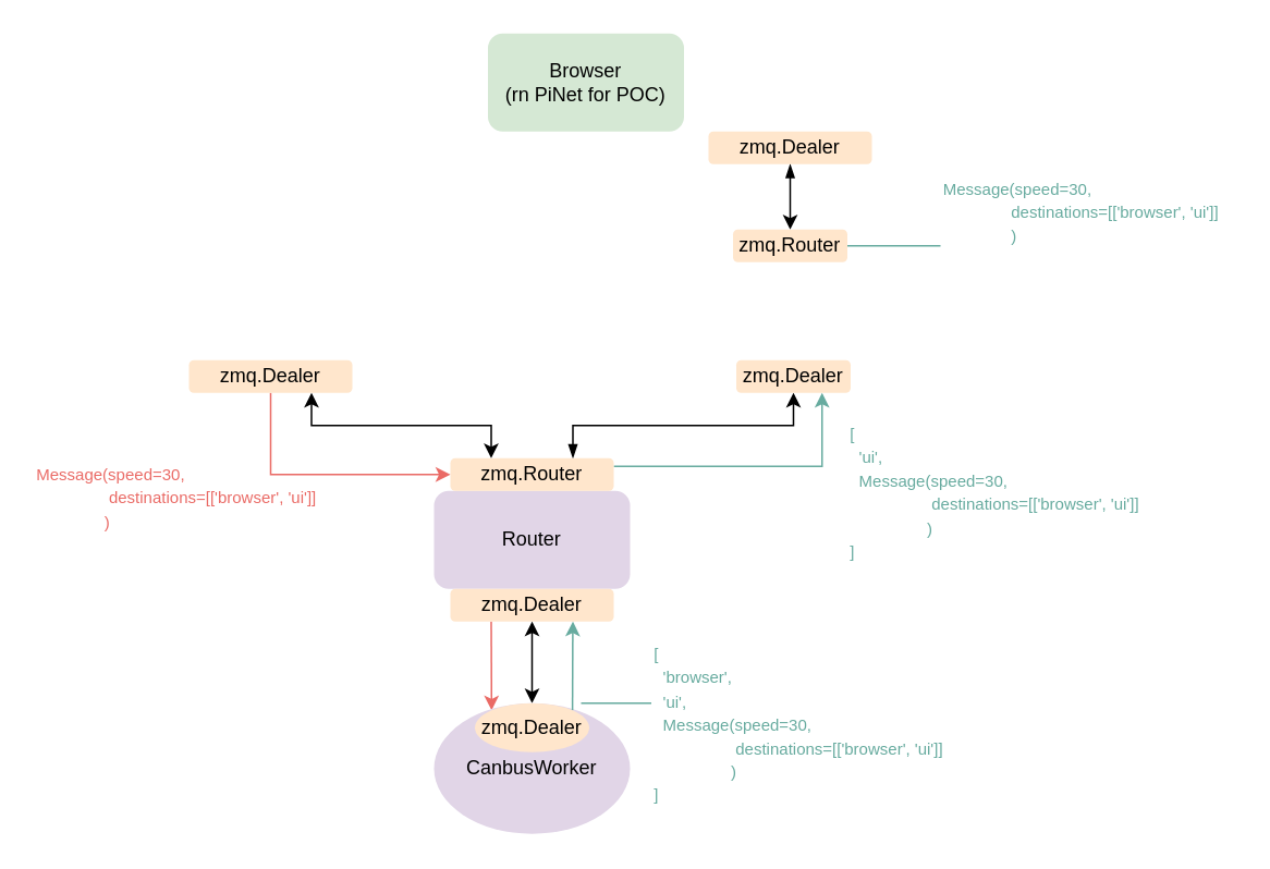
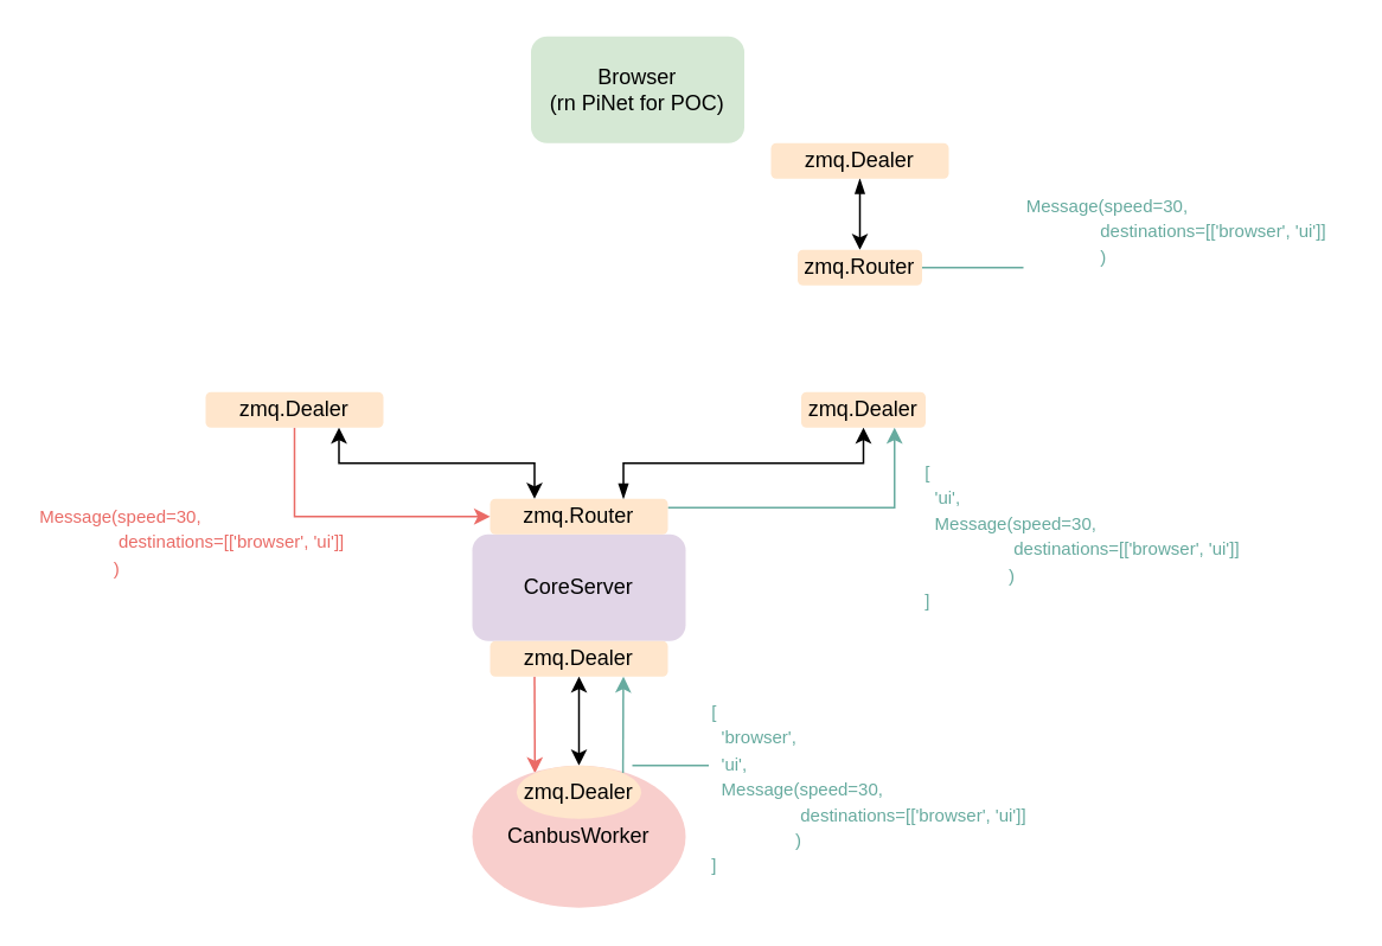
  <mxCell id="0" />
  <mxCell id="1" parent="0" />
- <mxCell id="2" value="Router" style="rounded=1;whiteSpace=wrap;html=1;fillColor=#e1d5e7;strokeColor=none;fontColor=#000000;" parent="1" vertex="1"><mxGeometry x="265" y="300" width="120" height="60" as="geometry" /></mxCell>
+ <mxCell id="2" value="CoreServer" style="rounded=1;whiteSpace=wrap;html=1;fillColor=#e1d5e7;strokeColor=none;fontColor=#000000;" parent="1" vertex="1"><mxGeometry x="265" y="300" width="120" height="60" as="geometry" /></mxCell>
  <mxCell id="3" value="Browser&lt;br&gt;(rn PiNet for POC)" style="rounded=1;whiteSpace=wrap;html=1;fillColor=#d5e8d4;strokeColor=none;fontColor=#000000;" parent="1" vertex="1"><mxGeometry x="298" y="20" width="120" height="60" as="geometry" /></mxCell>
  <mxCell id="4" style="edgeStyle=orthogonalEdgeStyle;rounded=0;orthogonalLoop=1;jettySize=auto;html=1;exitX=0.75;exitY=0;exitDx=0;exitDy=0;entryX=0.5;entryY=1;entryDx=0;entryDy=0;startArrow=blockThin;startFill=1;" parent="1" source="6" target="22" edge="1"><mxGeometry relative="1" as="geometry" /></mxCell>
  <mxCell id="5" style="edgeStyle=orthogonalEdgeStyle;rounded=0;orthogonalLoop=1;jettySize=auto;html=1;exitX=1;exitY=0.25;exitDx=0;exitDy=0;entryX=0.75;entryY=1;entryDx=0;entryDy=0;fillColor=#d5e8d4;strokeColor=#67AB9F;" parent="1" source="6" target="22" edge="1"><mxGeometry relative="1" as="geometry" /></mxCell>
  <mxCell id="6" value="zmq.Router" style="rounded=1;whiteSpace=wrap;html=1;fillColor=#ffe6cc;strokeColor=none;fontColor=#000000;" parent="1" vertex="1"><mxGeometry x="275" y="280" width="100" height="20" as="geometry" /></mxCell>
  <mxCell id="7" style="edgeStyle=orthogonalEdgeStyle;rounded=0;orthogonalLoop=1;jettySize=auto;html=1;exitX=0.5;exitY=1;exitDx=0;exitDy=0;entryX=0.5;entryY=0;entryDx=0;entryDy=0;startArrow=classic;startFill=1;strokeColor=#000000;" parent="1" source="9" target="17" edge="1"><mxGeometry relative="1" as="geometry" /></mxCell>
  <mxCell id="8" style="edgeStyle=orthogonalEdgeStyle;rounded=0;jumpStyle=arc;jumpSize=10;orthogonalLoop=1;jettySize=auto;html=1;exitX=0.25;exitY=1;exitDx=0;exitDy=0;entryX=0;entryY=0;entryDx=0;entryDy=0;startArrow=none;startFill=0;endArrow=classic;endFill=1;strokeColor=#EA6B66;" parent="1" source="9" target="17" edge="1"><mxGeometry relative="1" as="geometry" /></mxCell>
  <mxCell id="9" value="zmq.Dealer" style="rounded=1;whiteSpace=wrap;html=1;strokeColor=none;fillColor=#ffe6cc;fontColor=#000000;" parent="1" vertex="1"><mxGeometry x="275" y="360" width="100" height="20" as="geometry" /></mxCell>
  <mxCell id="10" style="edgeStyle=orthogonalEdgeStyle;rounded=0;orthogonalLoop=1;jettySize=auto;html=1;exitX=0.75;exitY=1;exitDx=0;exitDy=0;entryX=0.25;entryY=0;entryDx=0;entryDy=0;startArrow=classic;startFill=1;strokeColor=#000000;" parent="1" source="12" target="6" edge="1"><mxGeometry relative="1" as="geometry" /></mxCell>
  <mxCell id="11" style="edgeStyle=orthogonalEdgeStyle;rounded=0;jumpStyle=arc;jumpSize=10;orthogonalLoop=1;jettySize=auto;html=1;exitX=0.5;exitY=1;exitDx=0;exitDy=0;startArrow=none;startFill=0;endArrow=classic;endFill=1;strokeColor=#EA6B66;entryX=0;entryY=0.5;entryDx=0;entryDy=0;" parent="1" source="12" target="6" edge="1"><mxGeometry relative="1" as="geometry"><mxPoint x="175" y="290" as="targetPoint" /><Array as="points"><mxPoint x="165" y="290" /></Array></mxGeometry></mxCell>
  <mxCell id="12" value="zmq.Dealer" style="rounded=1;whiteSpace=wrap;html=1;fillColor=#ffe6cc;strokeColor=none;fontColor=#000000;" parent="1" vertex="1"><mxGeometry x="115" y="220" width="100" height="20" as="geometry" /></mxCell>
  <mxCell id="13" style="edgeStyle=orthogonalEdgeStyle;rounded=0;orthogonalLoop=1;jettySize=auto;html=1;exitX=0.5;exitY=1;exitDx=0;exitDy=0;entryX=0.5;entryY=0;entryDx=0;entryDy=0;startArrow=blockThin;startFill=1;" parent="1" source="14" target="24" edge="1"><mxGeometry relative="1" as="geometry" /></mxCell>
  <mxCell id="14" value="zmq.Dealer" style="rounded=1;whiteSpace=wrap;html=1;fillColor=#ffe6cc;strokeColor=none;fontColor=#000000;" parent="1" vertex="1"><mxGeometry x="433" y="80" width="100" height="20" as="geometry" /></mxCell>
- <mxCell id="15" value="CanbusWorker" style="ellipse;whiteSpace=wrap;html=1;fillColor=#e1d5e7;strokeColor=none;fontColor=#000000;" parent="1" vertex="1"><mxGeometry x="265" y="430" width="120" height="80" as="geometry" /></mxCell>
+ <mxCell id="15" value="CanbusWorker" style="ellipse;whiteSpace=wrap;html=1;fillColor=#f8cecc;strokeColor=none;fontColor=#000000;" parent="1" vertex="1"><mxGeometry x="265" y="430" width="120" height="80" as="geometry" /></mxCell>
  <mxCell id="16" style="edgeStyle=orthogonalEdgeStyle;rounded=0;jumpStyle=arc;jumpSize=10;orthogonalLoop=1;jettySize=auto;html=1;exitX=1;exitY=0;exitDx=0;exitDy=0;entryX=0.75;entryY=1;entryDx=0;entryDy=0;startArrow=none;startFill=0;endArrow=classic;endFill=1;strokeColor=#67AB9F;" parent="1" source="17" target="9" edge="1"><mxGeometry relative="1" as="geometry" /></mxCell>
  <mxCell id="17" value="zmq.Dealer" style="ellipse;whiteSpace=wrap;html=1;fillColor=#ffe6cc;strokeColor=none;fontColor=#000000;" parent="1" vertex="1"><mxGeometry x="290" y="430" width="70" height="30" as="geometry" /></mxCell>
  <mxCell id="18" value="&lt;font size=&quot;1&quot; color=&quot;#ea6b66&quot;&gt;Message(speed=30,&lt;br&gt;&amp;nbsp; &amp;nbsp; &amp;nbsp; &amp;nbsp; &amp;nbsp; &amp;nbsp; &amp;nbsp; &amp;nbsp; destinations=[['browser', 'ui']]&lt;br&gt;&amp;nbsp; &amp;nbsp; &amp;nbsp; &amp;nbsp; &amp;nbsp; &amp;nbsp; &amp;nbsp; &amp;nbsp;)&lt;br&gt;&lt;br&gt;&lt;/font&gt;" style="text;html=1;resizable=0;points=[];autosize=1;align=left;verticalAlign=top;spacingTop=-4;" parent="1" vertex="1"><mxGeometry x="20" y="280" width="190" height="60" as="geometry" /></mxCell>
  <mxCell id="19" style="edgeStyle=orthogonalEdgeStyle;rounded=0;jumpStyle=arc;jumpSize=10;orthogonalLoop=1;jettySize=auto;html=1;startArrow=none;startFill=0;endArrow=none;endFill=0;strokeColor=#67AB9F;" parent="1" source="20" edge="1"><mxGeometry relative="1" as="geometry"><mxPoint x="355" y="430" as="targetPoint" /><Array as="points"><mxPoint x="385" y="430" /><mxPoint x="385" y="430" /></Array></mxGeometry></mxCell>
  <mxCell id="20" value="&lt;font size=&quot;1&quot;&gt;&lt;font color=&quot;#67ab9f&quot;&gt;[&lt;br&gt;&amp;nbsp; 'browser',&lt;br&gt;&amp;nbsp; 'ui',&lt;br&gt;&amp;nbsp; Message(speed=30,&lt;br&gt;&amp;nbsp; &amp;nbsp; &amp;nbsp; &amp;nbsp; &amp;nbsp; &amp;nbsp; &amp;nbsp; &amp;nbsp; &amp;nbsp; destinations=[['browser', 'ui']]&lt;br&gt;&amp;nbsp; &amp;nbsp; &amp;nbsp; &amp;nbsp; &amp;nbsp; &amp;nbsp; &amp;nbsp; &amp;nbsp; &amp;nbsp;)&lt;br&gt;]&lt;/font&gt;&lt;br&gt;&lt;/font&gt;" style="text;html=1;resizable=0;points=[];autosize=1;align=left;verticalAlign=top;spacingTop=-4;" parent="1" vertex="1"><mxGeometry x="398" y="390" width="190" height="100" as="geometry" /></mxCell>
  <mxCell id="21" value="&lt;font size=&quot;1&quot;&gt;&lt;font color=&quot;#67ab9f&quot;&gt;[&lt;br&gt;&amp;nbsp; 'ui',&lt;br&gt;&amp;nbsp; Message(speed=30,&lt;br&gt;&amp;nbsp; &amp;nbsp; &amp;nbsp; &amp;nbsp; &amp;nbsp; &amp;nbsp; &amp;nbsp; &amp;nbsp; &amp;nbsp; destinations=[['browser', 'ui']]&lt;br&gt;&amp;nbsp; &amp;nbsp; &amp;nbsp; &amp;nbsp; &amp;nbsp; &amp;nbsp; &amp;nbsp; &amp;nbsp; &amp;nbsp;)&lt;br&gt;]&lt;/font&gt;&lt;br&gt;&lt;/font&gt;" style="text;html=1;resizable=0;points=[];autosize=1;align=left;verticalAlign=top;spacingTop=-4;" parent="1" vertex="1"><mxGeometry x="518" y="255" width="190" height="90" as="geometry" /></mxCell>
  <mxCell id="22" value="zmq.Dealer" style="rounded=1;whiteSpace=wrap;html=1;fillColor=#ffe6cc;strokeColor=none;fontColor=#000000;" parent="1" vertex="1"><mxGeometry x="450" y="220" width="70" height="20" as="geometry" /></mxCell>
  <mxCell id="23" style="edgeStyle=orthogonalEdgeStyle;rounded=0;orthogonalLoop=1;jettySize=auto;html=1;exitX=1;exitY=0.5;exitDx=0;exitDy=0;strokeColor=#67AB9F;fillColor=#97D077;endArrow=none;endFill=0;" parent="1" source="24" edge="1"><mxGeometry relative="1" as="geometry"><mxPoint x="575" y="150" as="targetPoint" /></mxGeometry></mxCell>
  <mxCell id="24" value="zmq.Router" style="rounded=1;whiteSpace=wrap;html=1;fillColor=#ffe6cc;strokeColor=none;fontColor=#000000;" parent="1" vertex="1"><mxGeometry x="448" y="140" width="70" height="20" as="geometry" /></mxCell>
  <mxCell id="25" value="&lt;font size=&quot;1&quot;&gt;&lt;font color=&quot;#67ab9f&quot;&gt;Message(speed=30,&lt;br&gt;&amp;nbsp; &amp;nbsp; &amp;nbsp; &amp;nbsp; &amp;nbsp; &amp;nbsp; &amp;nbsp; &amp;nbsp;destinations=[['browser', 'ui']]&lt;br&gt;&amp;nbsp; &amp;nbsp; &amp;nbsp; &amp;nbsp; &amp;nbsp; &amp;nbsp; &amp;nbsp; &amp;nbsp;)&lt;/font&gt;&lt;br&gt;&lt;/font&gt;" style="text;html=1;resizable=0;points=[];autosize=1;align=left;verticalAlign=top;spacingTop=-4;" parent="1" vertex="1"><mxGeometry x="575" y="105" width="180" height="40" as="geometry" /></mxCell>
